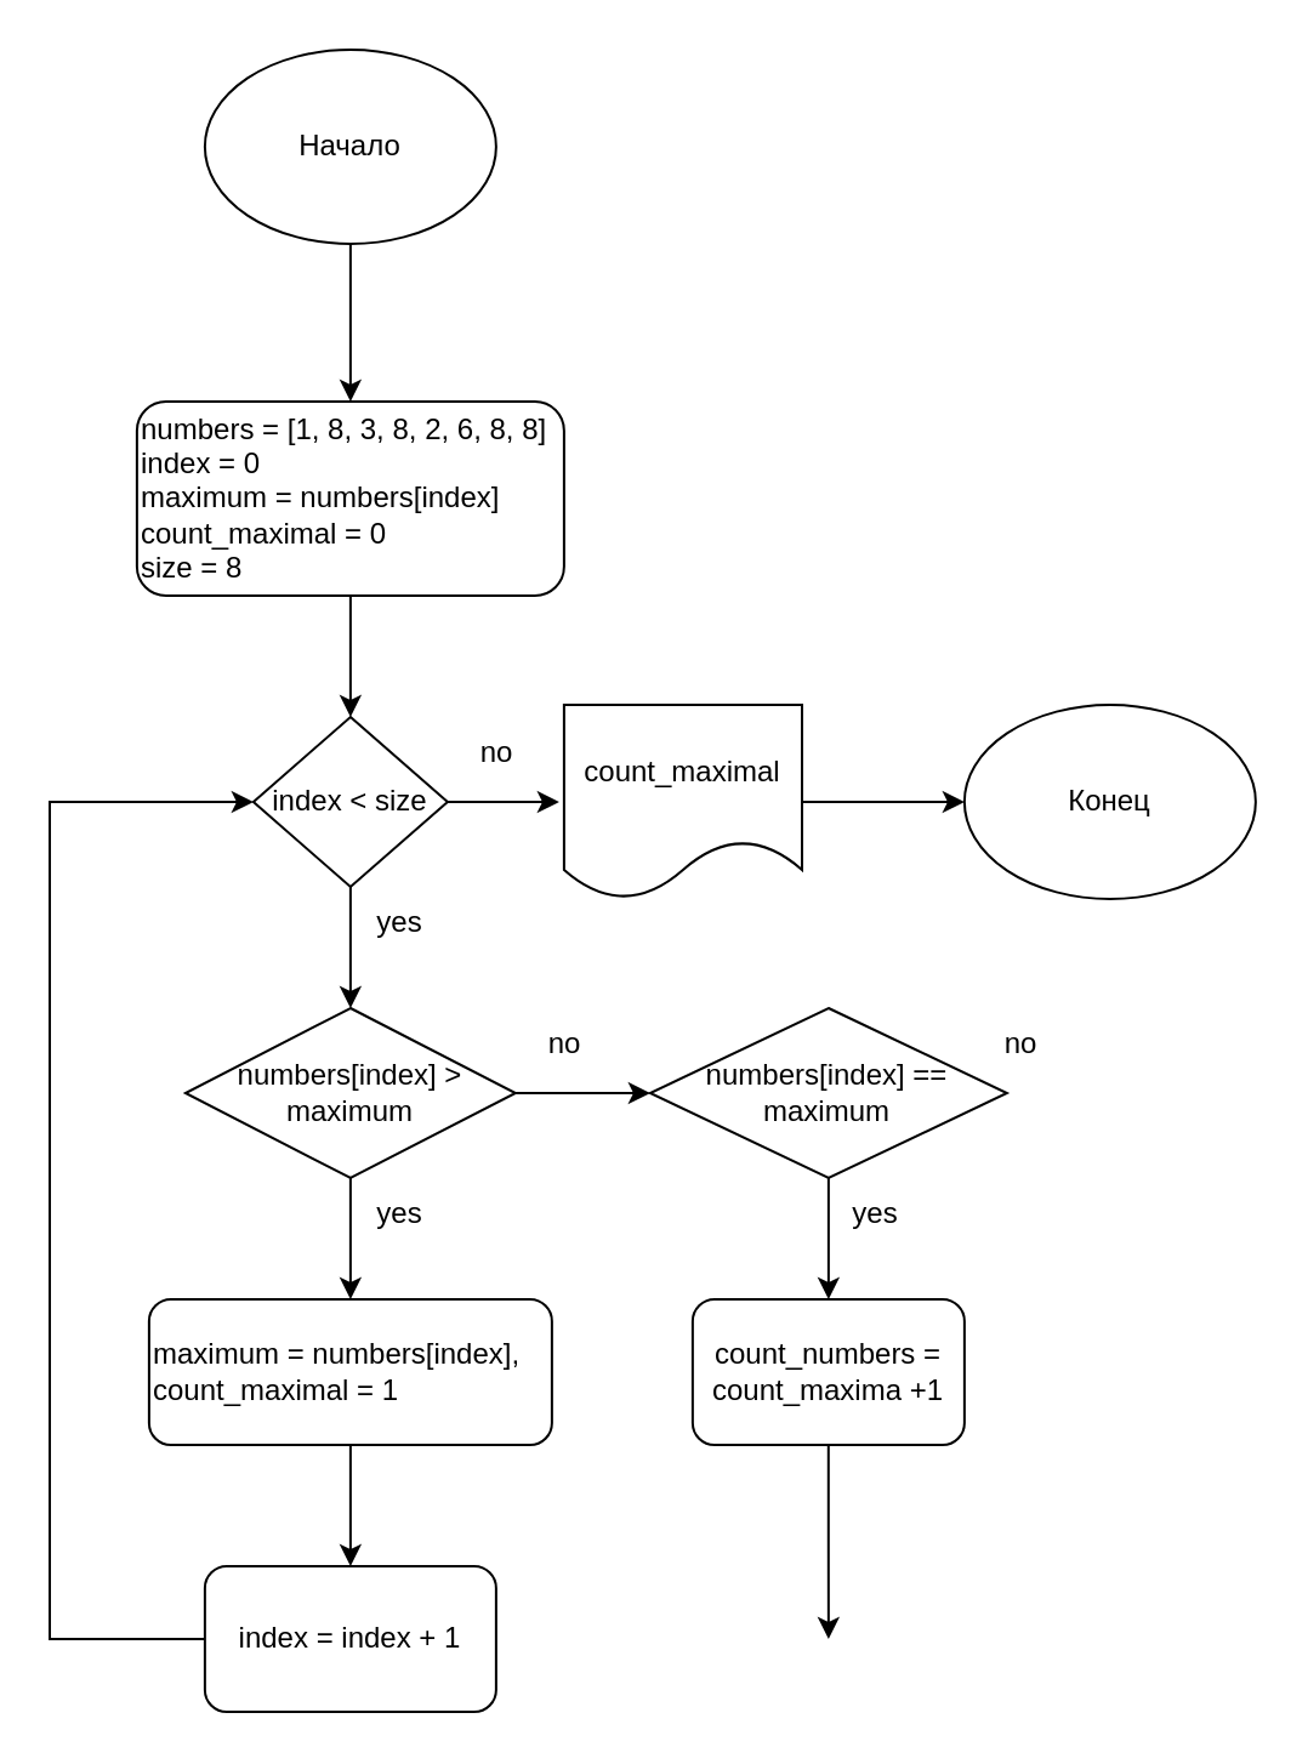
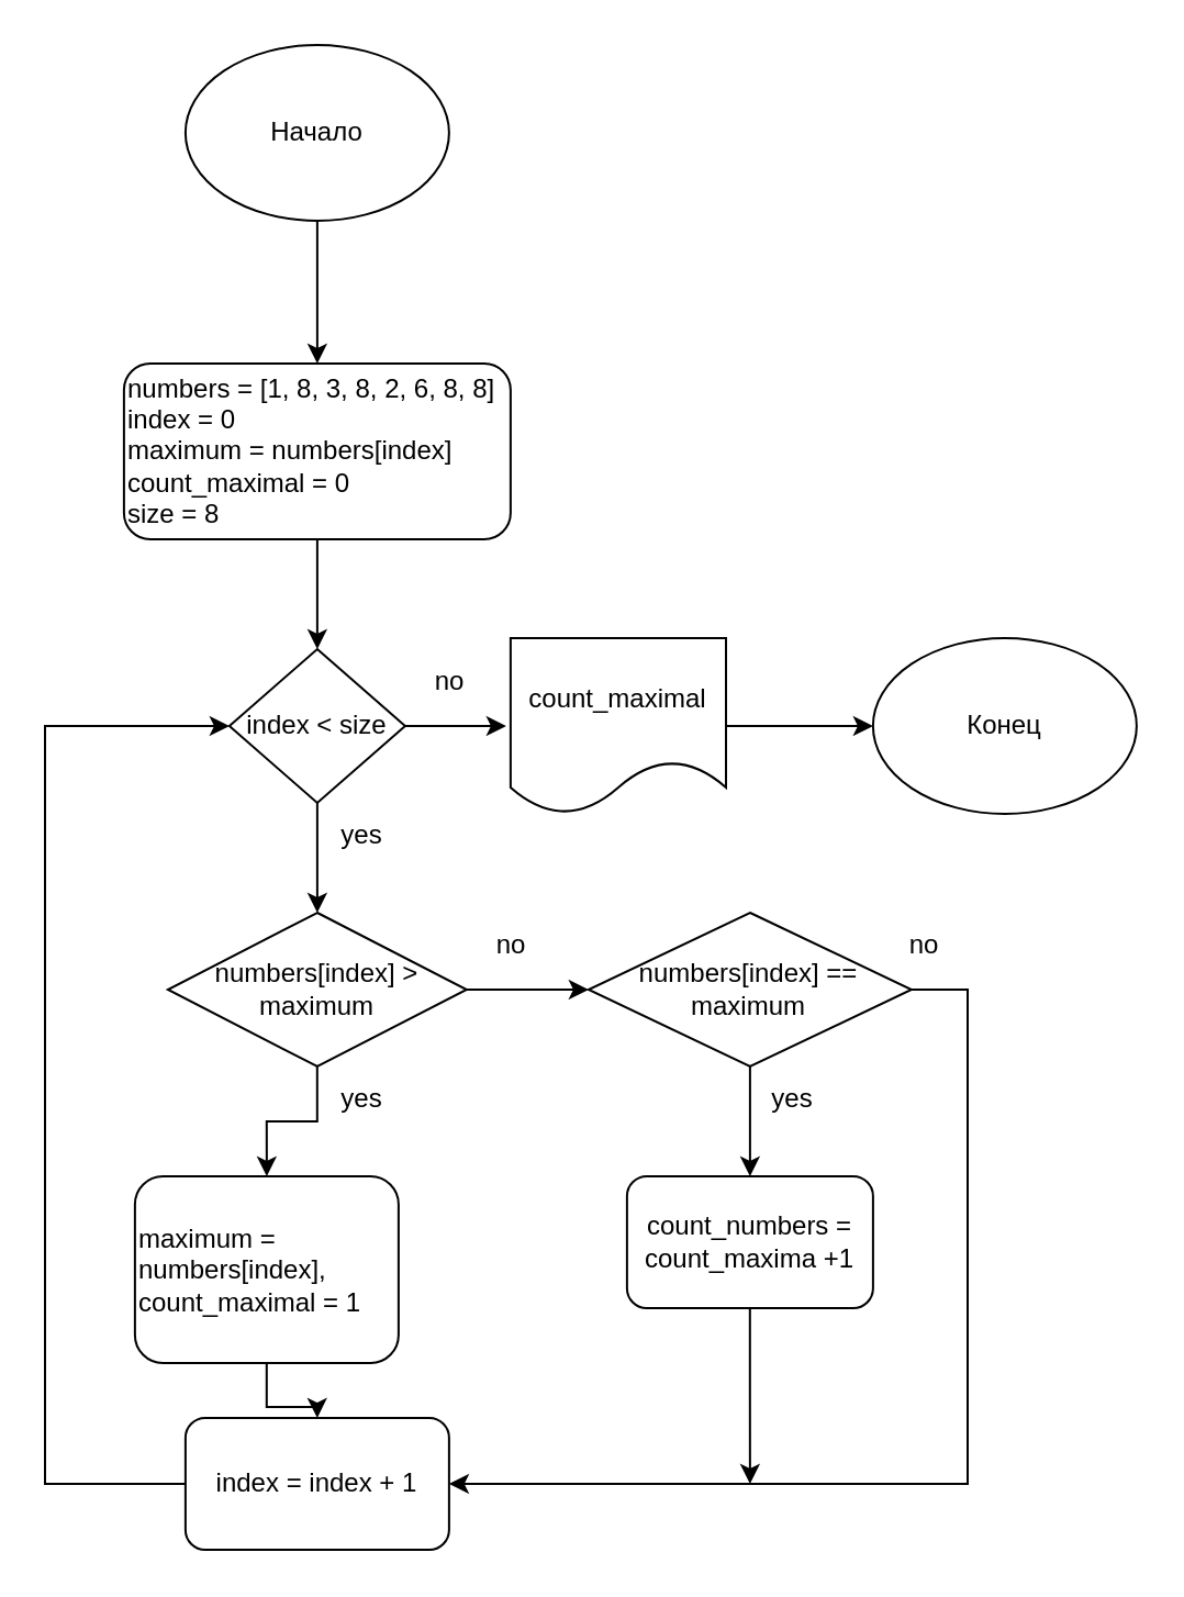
  <mxCell id="0" />
  <mxCell id="1" parent="0" />
  <mxCell id="2" style="edgeStyle=orthogonalEdgeStyle;rounded=0;orthogonalLoop=1;jettySize=auto;html=1;entryX=0.5;entryY=0;entryDx=0;entryDy=0;" edge="1" parent="1" source="3" target="5"><mxGeometry relative="1" as="geometry" /></mxCell>
  <mxCell id="3" value="Начало" style="ellipse;whiteSpace=wrap;html=1;" vertex="1" parent="1"><mxGeometry x="83.94" y="20" width="120" height="80" as="geometry" /></mxCell>
  <mxCell id="4" style="edgeStyle=orthogonalEdgeStyle;rounded=0;orthogonalLoop=1;jettySize=auto;html=1;entryX=0.5;entryY=0;entryDx=0;entryDy=0;" edge="1" parent="1" source="5" target="8"><mxGeometry relative="1" as="geometry" /></mxCell>
  <mxCell id="5" value="&lt;div style=&quot;padding-left: 0px;&quot; align=&quot;left&quot;&gt;numbers = [1, 8, 3, 8, 2, 6, 8, 8]&lt;/div&gt;&lt;div align=&quot;left&quot;&gt;index = 0&lt;/div&gt;&lt;div align=&quot;left&quot;&gt;maximum = numbers[index]&lt;/div&gt;&lt;div align=&quot;left&quot;&gt;count_maximal = 0&lt;/div&gt;&lt;div align=&quot;left&quot;&gt;size = 8&lt;br&gt;&lt;/div&gt;" style="rounded=1;whiteSpace=wrap;html=1;align=left;" vertex="1" parent="1"><mxGeometry x="55.94" y="165" width="176" height="80" as="geometry" /></mxCell>
  <mxCell id="6" style="edgeStyle=orthogonalEdgeStyle;rounded=0;orthogonalLoop=1;jettySize=auto;html=1;entryX=0.5;entryY=0;entryDx=0;entryDy=0;" edge="1" parent="1" source="8" target="11"><mxGeometry relative="1" as="geometry" /></mxCell>
  <mxCell id="7" style="edgeStyle=orthogonalEdgeStyle;rounded=0;orthogonalLoop=1;jettySize=auto;html=1;" edge="1" parent="1" source="8"><mxGeometry relative="1" as="geometry"><mxPoint x="229.94" y="330" as="targetPoint" /></mxGeometry></mxCell>
  <mxCell id="8" value="index &amp;lt; size" style="rhombus;whiteSpace=wrap;html=1;" vertex="1" parent="1"><mxGeometry x="103.94" y="295" width="80" height="70" as="geometry" /></mxCell>
  <mxCell id="9" style="edgeStyle=orthogonalEdgeStyle;rounded=0;orthogonalLoop=1;jettySize=auto;html=1;entryX=0.5;entryY=0;entryDx=0;entryDy=0;" edge="1" parent="1" source="11" target="14"><mxGeometry relative="1" as="geometry" /></mxCell>
  <mxCell id="10" value="" style="edgeStyle=orthogonalEdgeStyle;rounded=0;orthogonalLoop=1;jettySize=auto;html=1;" edge="1" parent="1" source="11" target="19"><mxGeometry relative="1" as="geometry" /></mxCell>
  <mxCell id="11" value="numbers[index] &amp;gt; maximum" style="rhombus;whiteSpace=wrap;html=1;" vertex="1" parent="1"><mxGeometry x="75.94" y="415" width="136" height="70" as="geometry" /></mxCell>
  <mxCell id="12" value="yes" style="text;html=1;align=center;verticalAlign=middle;resizable=0;points=[];autosize=1;strokeColor=none;fillColor=none;" vertex="1" parent="1"><mxGeometry x="143.94" y="365" width="40" height="30" as="geometry" /></mxCell>
  <mxCell id="13" style="edgeStyle=orthogonalEdgeStyle;rounded=0;orthogonalLoop=1;jettySize=auto;html=1;entryX=0.5;entryY=0;entryDx=0;entryDy=0;" edge="1" parent="1" source="14" target="16"><mxGeometry relative="1" as="geometry" /></mxCell>
- <mxCell id="14" value="&lt;div align=&quot;left&quot;&gt;maximum = numbers[index],&lt;/div&gt;&lt;div align=&quot;left&quot;&gt;count_maximal = 1&lt;br&gt;&lt;/div&gt;" style="rounded=1;whiteSpace=wrap;html=1;align=left;" vertex="1" parent="1"><mxGeometry x="60.94" y="535" width="166" height="60" as="geometry" /></mxCell>
+ <mxCell id="14" value="&lt;div align=&quot;left&quot;&gt;maximum = numbers[index],&lt;/div&gt;&lt;div align=&quot;left&quot;&gt;count_maximal = 1&lt;br&gt;&lt;/div&gt;" style="rounded=1;whiteSpace=wrap;html=1;align=left;" vertex="1" parent="1"><mxGeometry x="60.94" y="535" width="120" height="85" as="geometry" /></mxCell>
  <mxCell id="15" style="edgeStyle=orthogonalEdgeStyle;rounded=0;orthogonalLoop=1;jettySize=auto;html=1;entryX=0;entryY=0.5;entryDx=0;entryDy=0;" edge="1" parent="1" source="16" target="8"><mxGeometry relative="1" as="geometry"><mxPoint x="0" y="335" as="targetPoint" /><Array as="points"><mxPoint x="20" y="675" /><mxPoint x="20" y="330" /></Array></mxGeometry></mxCell>
  <mxCell id="16" value="index = index + 1" style="rounded=1;whiteSpace=wrap;html=1;" vertex="1" parent="1"><mxGeometry x="83.94" y="645" width="120" height="60" as="geometry" /></mxCell>
  <mxCell id="17" style="edgeStyle=orthogonalEdgeStyle;rounded=0;orthogonalLoop=1;jettySize=auto;html=1;entryX=0.5;entryY=0;entryDx=0;entryDy=0;" edge="1" parent="1" source="19" target="23"><mxGeometry relative="1" as="geometry" /></mxCell>
+ <mxCell id="18" style="edgeStyle=orthogonalEdgeStyle;rounded=0;orthogonalLoop=1;jettySize=auto;html=1;entryX=1;entryY=0.5;entryDx=0;entryDy=0;" edge="1" parent="1" source="19" target="16"><mxGeometry relative="1" as="geometry"><mxPoint x="470" y="675" as="targetPoint" /><Array as="points"><mxPoint x="440" y="450" /><mxPoint x="440" y="675" /></Array></mxGeometry></mxCell>
  <mxCell id="19" value="numbers[index] == maximum" style="rhombus;whiteSpace=wrap;html=1;" vertex="1" parent="1"><mxGeometry x="267.44" y="415" width="147" height="70" as="geometry" /></mxCell>
  <mxCell id="20" value="yes" style="text;html=1;align=center;verticalAlign=middle;resizable=0;points=[];autosize=1;strokeColor=none;fillColor=none;" vertex="1" parent="1"><mxGeometry x="143.94" y="485" width="40" height="30" as="geometry" /></mxCell>
  <mxCell id="21" value="no" style="text;html=1;align=center;verticalAlign=middle;resizable=0;points=[];autosize=1;strokeColor=none;fillColor=none;" vertex="1" parent="1"><mxGeometry x="211.94" y="415" width="40" height="30" as="geometry" /></mxCell>
  <mxCell id="22" style="edgeStyle=orthogonalEdgeStyle;rounded=0;orthogonalLoop=1;jettySize=auto;html=1;" edge="1" parent="1" source="23"><mxGeometry relative="1" as="geometry"><mxPoint x="340.94" y="675" as="targetPoint" /></mxGeometry></mxCell>
  <mxCell id="23" value="&lt;div align=&quot;center&quot;&gt;count_numbers = count_maxima +1&lt;br&gt;&lt;/div&gt;" style="rounded=1;whiteSpace=wrap;html=1;align=center;" vertex="1" parent="1"><mxGeometry x="284.94" y="535" width="112" height="60" as="geometry" /></mxCell>
  <mxCell id="24" value="yes" style="text;html=1;align=center;verticalAlign=middle;resizable=0;points=[];autosize=1;strokeColor=none;fillColor=none;" vertex="1" parent="1"><mxGeometry x="339.94" y="485" width="40" height="30" as="geometry" /></mxCell>
  <mxCell id="25" value="no" style="text;html=1;align=center;verticalAlign=middle;resizable=0;points=[];autosize=1;strokeColor=none;fillColor=none;" vertex="1" parent="1"><mxGeometry x="399.94" y="415" width="40" height="30" as="geometry" /></mxCell>
  <mxCell id="26" style="edgeStyle=orthogonalEdgeStyle;rounded=0;orthogonalLoop=1;jettySize=auto;html=1;" edge="1" parent="1" source="27" target="29"><mxGeometry relative="1" as="geometry" /></mxCell>
  <mxCell id="27" value="count_maximal" style="shape=document;whiteSpace=wrap;html=1;boundedLbl=1;" vertex="1" parent="1"><mxGeometry x="231.94" y="290" width="98.06" height="80" as="geometry" /></mxCell>
  <mxCell id="28" value="no" style="text;html=1;align=center;verticalAlign=middle;resizable=0;points=[];autosize=1;strokeColor=none;fillColor=none;" vertex="1" parent="1"><mxGeometry x="183.94" y="295" width="40" height="30" as="geometry" /></mxCell>
  <mxCell id="29" value="Конец" style="ellipse;whiteSpace=wrap;html=1;" vertex="1" parent="1"><mxGeometry x="396.94" y="290" width="120" height="80" as="geometry" /></mxCell>
